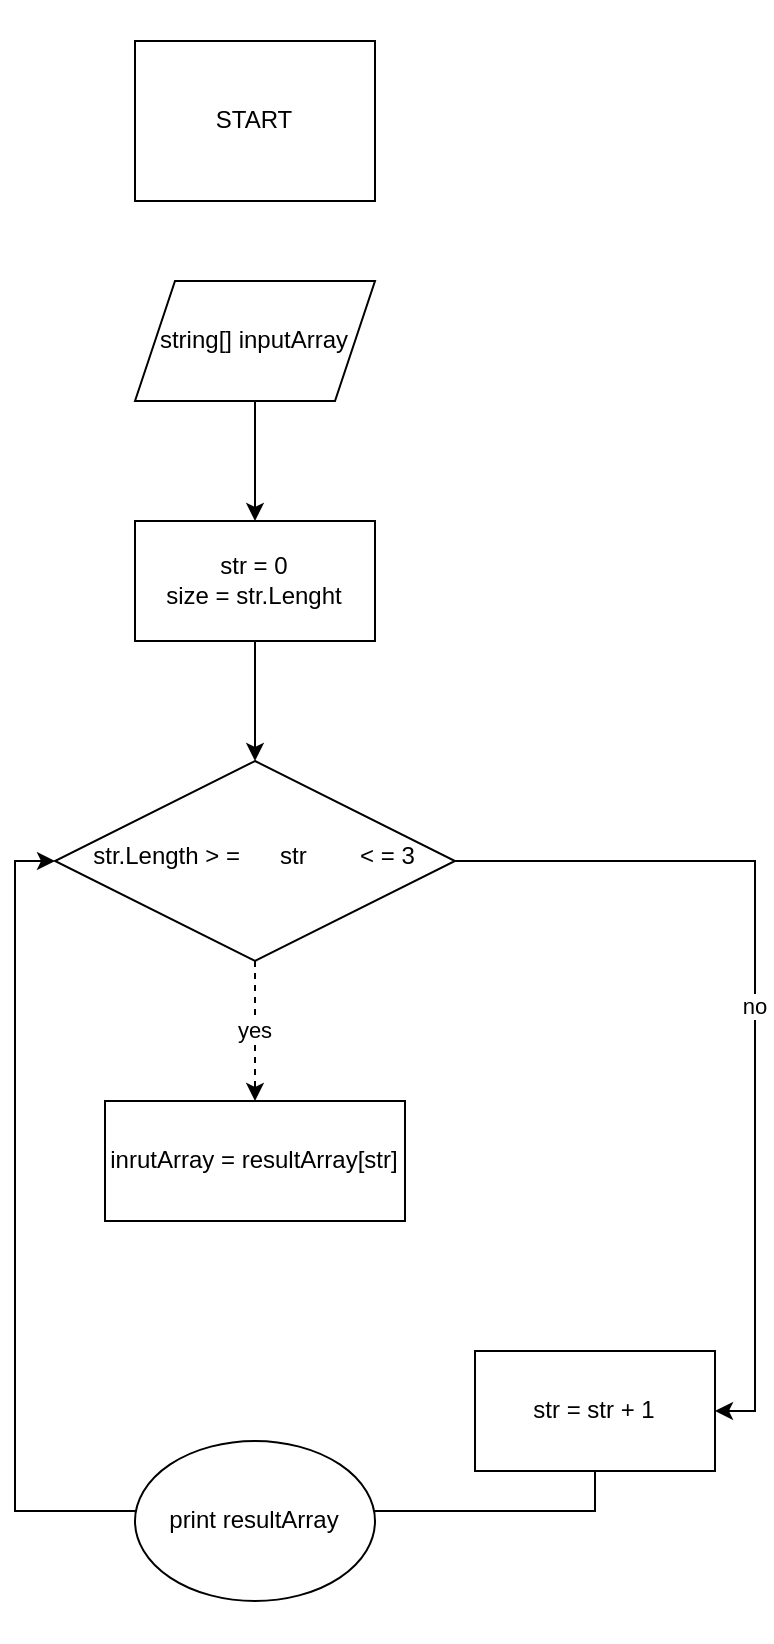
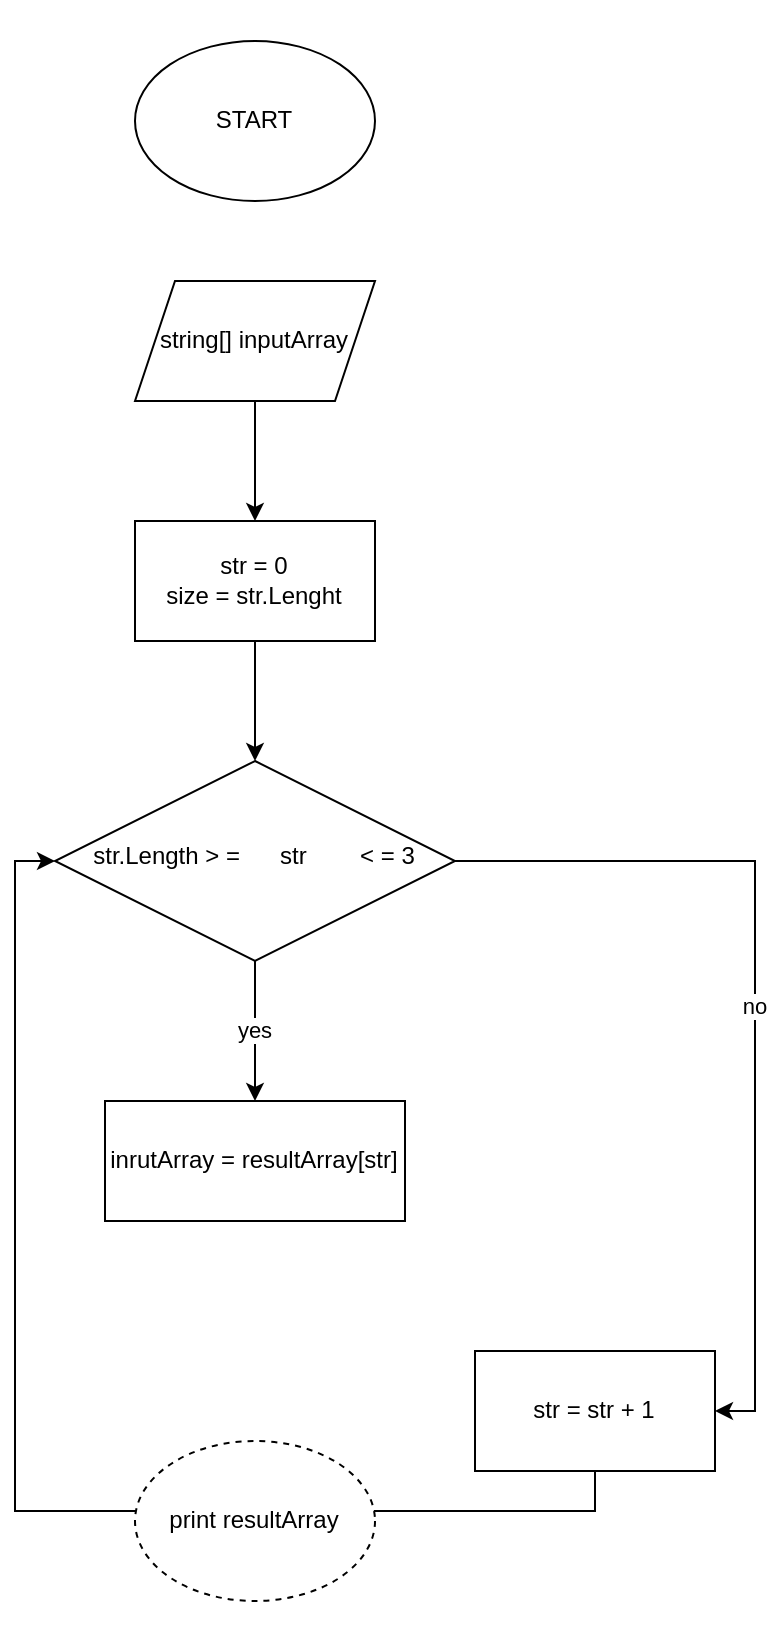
  <mxCell id="0" />
  <mxCell id="1" parent="0" />
- <mxCell id="2" value="yes" style="edgeStyle=orthogonalEdgeStyle;rounded=0;orthogonalLoop=1;jettySize=auto;html=1;exitX=0.5;exitY=1;exitDx=0;exitDy=0;entryX=0.5;entryY=0;entryDx=0;entryDy=0;dashed=1;" edge="1" parent="1" source="4" target="10"><mxGeometry relative="1" as="geometry" /></mxCell>
+ <mxCell id="2" value="yes" style="edgeStyle=orthogonalEdgeStyle;rounded=0;orthogonalLoop=1;jettySize=auto;html=1;exitX=0.5;exitY=1;exitDx=0;exitDy=0;entryX=0.5;entryY=0;entryDx=0;entryDy=0;" edge="1" parent="1" source="4" target="10"><mxGeometry relative="1" as="geometry" /></mxCell>
  <mxCell id="3" value="no" style="edgeStyle=orthogonalEdgeStyle;rounded=0;orthogonalLoop=1;jettySize=auto;html=1;exitX=1;exitY=0.5;exitDx=0;exitDy=0;entryX=1;entryY=0.5;entryDx=0;entryDy=0;" edge="1" parent="1" source="4" target="12"><mxGeometry relative="1" as="geometry" /></mxCell>
  <mxCell id="4" value="str.Length &amp;gt; =&amp;nbsp; &amp;nbsp; &amp;nbsp; str&amp;nbsp; &amp;nbsp; &amp;nbsp; &amp;nbsp; &amp;lt; = 3" style="rhombus;whiteSpace=wrap;html=1;shadow=0;fontFamily=Helvetica;fontSize=12;align=center;strokeWidth=1;spacing=6;spacingTop=-4;" parent="1" vertex="1"><mxGeometry x="20" y="380" width="200" height="100" as="geometry" /></mxCell>
- <mxCell id="5" value="START" style="whiteSpace=wrap;html=1;rounded=0;" vertex="1" parent="1"><mxGeometry x="60" y="20" width="120" height="80" as="geometry" /></mxCell>
+ <mxCell id="5" value="START" style="ellipse;whiteSpace=wrap;html=1;" vertex="1" parent="1"><mxGeometry x="60" y="20" width="120" height="80" as="geometry" /></mxCell>
  <mxCell id="6" style="edgeStyle=orthogonalEdgeStyle;rounded=0;orthogonalLoop=1;jettySize=auto;html=1;exitX=0.5;exitY=1;exitDx=0;exitDy=0;entryX=0.5;entryY=0;entryDx=0;entryDy=0;" edge="1" parent="1" source="7" target="9"><mxGeometry relative="1" as="geometry" /></mxCell>
  <mxCell id="7" value="string[] inputArray" style="shape=parallelogram;perimeter=parallelogramPerimeter;whiteSpace=wrap;html=1;fixedSize=1;" vertex="1" parent="1"><mxGeometry x="60" y="140" width="120" height="60" as="geometry" /></mxCell>
  <mxCell id="8" style="edgeStyle=orthogonalEdgeStyle;rounded=0;orthogonalLoop=1;jettySize=auto;html=1;exitX=0.5;exitY=1;exitDx=0;exitDy=0;entryX=0.5;entryY=0;entryDx=0;entryDy=0;" edge="1" parent="1" source="9" target="4"><mxGeometry relative="1" as="geometry" /></mxCell>
  <mxCell id="9" value="str = 0&lt;br&gt;size = str.Lenght" style="rounded=0;whiteSpace=wrap;html=1;" vertex="1" parent="1"><mxGeometry x="60" y="260" width="120" height="60" as="geometry" /></mxCell>
  <mxCell id="10" value="inrutArray = resultArray[str]" style="rounded=0;whiteSpace=wrap;html=1;" vertex="1" parent="1"><mxGeometry x="45" y="550" width="150" height="60" as="geometry" /></mxCell>
  <mxCell id="11" style="edgeStyle=orthogonalEdgeStyle;rounded=0;orthogonalLoop=1;jettySize=auto;html=1;exitX=0.5;exitY=1;exitDx=0;exitDy=0;entryX=0;entryY=0.5;entryDx=0;entryDy=0;" edge="1" parent="1" source="12" target="4"><mxGeometry relative="1" as="geometry" /></mxCell>
  <mxCell id="12" value="str = str + 1" style="rounded=0;whiteSpace=wrap;html=1;" vertex="1" parent="1"><mxGeometry x="230" y="675" width="120" height="60" as="geometry" /></mxCell>
- <mxCell id="13" value="print resultArray" style="ellipse;whiteSpace=wrap;html=1;" vertex="1" parent="1"><mxGeometry x="60" y="720" width="120" height="80" as="geometry" /></mxCell>
+ <mxCell id="13" value="print resultArray" style="ellipse;whiteSpace=wrap;html=1;dashed=1;" vertex="1" parent="1"><mxGeometry x="60" y="720" width="120" height="80" as="geometry" /></mxCell>
